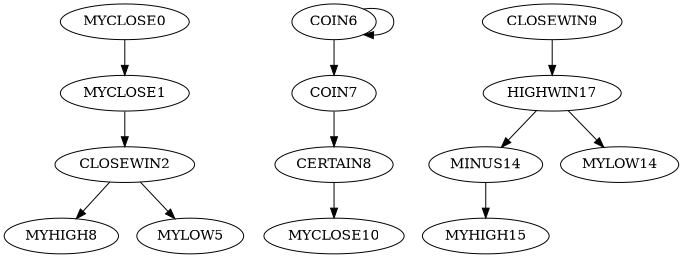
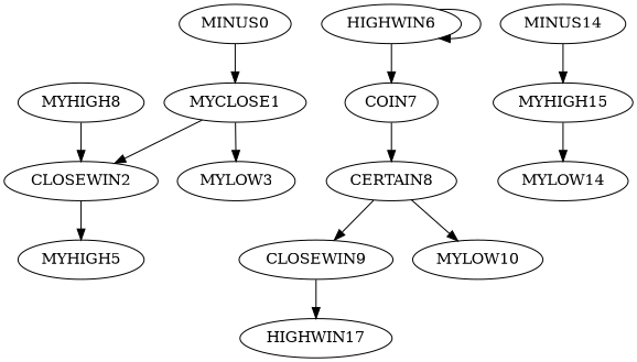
  digraph {
    n1 [label=MYCLOSE1]
-   MINUS0 [label=MYCLOSE0]
+   MINUS0
    CLOSEWIN2
+   MYLOW3
    n5 [label=MYHIGH8]
-   MYLOW5
-   COIN6
+   MYLOW5 [label=MYHIGH5]
+   COIN6 [label=HIGHWIN6]
    n8 [label=COIN7]
    CERTAIN8
    n10 [label=CLOSEWIN9]
-   MYCLOSE10
+   MYCLOSE10 [label=MYLOW10]
    n12 [label=HIGHWIN17]
    n13 [label=MINUS14]
    MYLOW14
    MYHIGH15
    n1 -> CLOSEWIN2
+   n1 -> MYLOW3
    MINUS0 -> n1
-   CLOSEWIN2 -> n5
+   n5 -> CLOSEWIN2
    CLOSEWIN2 -> MYLOW5
    COIN6 -> COIN6
    COIN6 -> n8
    n8 -> CERTAIN8
+   CERTAIN8 -> n10
    CERTAIN8 -> MYCLOSE10
    n10 -> n12
-   n12 -> n13
-   n12 -> MYLOW14
+   MYHIGH15 -> MYLOW14
    n13 -> MYHIGH15
  }
